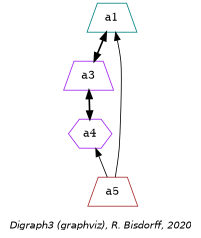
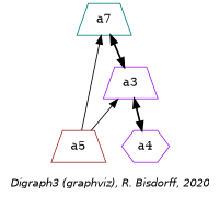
  digraph {
    fontname="Helvetica-Oblique"
    fontsize=12
    label="\nDigraph3 (graphviz), R. Bisdorff, 2020"
    node [color=purple shape=trapezium]
    edge [color=black dir=both]
-   n1 [color=teal label=a1]
+   n1 [color=teal label=a7]
    n2 [label=a3]
    n3 [color=brown label=a5]
    n4 [label=a4 shape=hexagon]
    n1 -> n2 [arrowhead=normal arrowtail=normal style="setlinewidth(2)"]
    n1 -> n3 [dir=back]
-   n4 -> n3 [dir=back]
+   n2 -> n3 [dir=back]
    n2 -> n4 [arrowhead=normal arrowtail=normal style="setlinewidth(2)"]
  }
